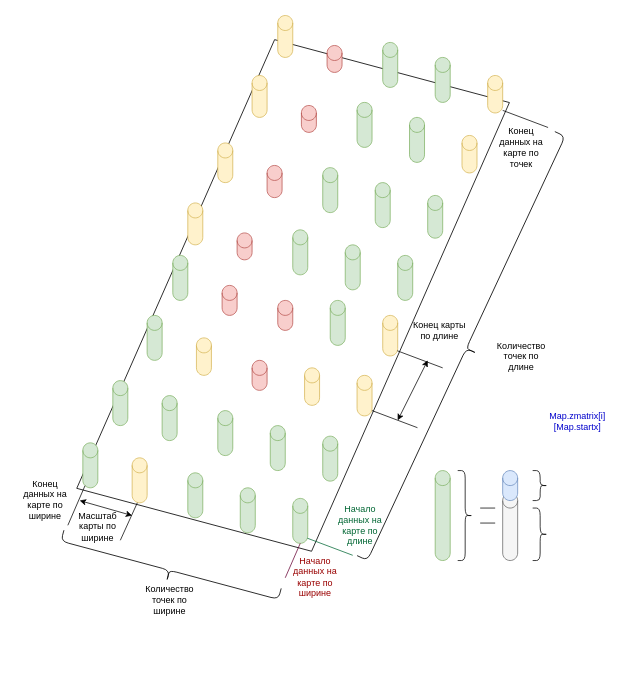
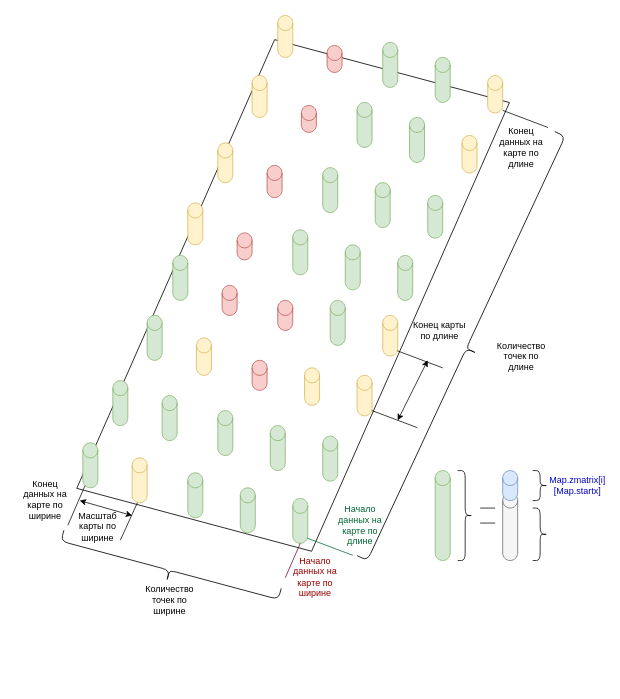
  <mxCell id="0" />
  <mxCell id="1" parent="0" />
  <mxCell id="2" value="" style="shape=parallelogram;perimeter=parallelogramPerimeter;whiteSpace=wrap;html=1;fixedSize=1;size=100;rotation=15;" vertex="1" parent="1"><mxGeometry x="178.32" y="70.2" width="424.24" height="646.41" as="geometry" /></mxCell>
  <mxCell id="3" value="" style="shape=cylinder3;whiteSpace=wrap;html=1;boundedLbl=1;backgroundOutline=1;size=10;fillColor=#d5e8d4;strokeColor=#82b366;" vertex="1" parent="1"><mxGeometry x="110" y="590" width="20" height="60" as="geometry" /></mxCell>
  <mxCell id="4" value="" style="shape=cylinder3;whiteSpace=wrap;html=1;boundedLbl=1;backgroundOutline=1;size=10;fillColor=#fff2cc;strokeColor=#d6b656;" vertex="1" parent="1"><mxGeometry x="175.76" y="610" width="20" height="60" as="geometry" /></mxCell>
  <mxCell id="5" value="" style="shape=cylinder3;whiteSpace=wrap;html=1;boundedLbl=1;backgroundOutline=1;size=10;fillColor=#d5e8d4;strokeColor=#82b366;" vertex="1" parent="1"><mxGeometry x="250" y="630" width="20" height="60" as="geometry" /></mxCell>
  <mxCell id="6" value="" style="shape=cylinder3;whiteSpace=wrap;html=1;boundedLbl=1;backgroundOutline=1;size=10;fillColor=#d5e8d4;strokeColor=#82b366;" vertex="1" parent="1"><mxGeometry x="320" y="650" width="20" height="60" as="geometry" /></mxCell>
  <mxCell id="7" value="" style="shape=cylinder3;whiteSpace=wrap;html=1;boundedLbl=1;backgroundOutline=1;size=10;fillColor=#d5e8d4;strokeColor=#82b366;" vertex="1" parent="1"><mxGeometry x="390" y="664.09" width="20" height="60" as="geometry" /></mxCell>
  <mxCell id="8" value="" style="shape=cylinder3;whiteSpace=wrap;html=1;boundedLbl=1;backgroundOutline=1;size=10;fillColor=#d5e8d4;strokeColor=#82b366;" vertex="1" parent="1"><mxGeometry x="150" y="507" width="20" height="60" as="geometry" /></mxCell>
  <mxCell id="9" value="" style="shape=cylinder3;whiteSpace=wrap;html=1;boundedLbl=1;backgroundOutline=1;size=10;fillColor=#d5e8d4;strokeColor=#82b366;" vertex="1" parent="1"><mxGeometry x="215.76" y="527" width="20" height="60" as="geometry" /></mxCell>
  <mxCell id="10" value="" style="shape=cylinder3;whiteSpace=wrap;html=1;boundedLbl=1;backgroundOutline=1;size=10;fillColor=#d5e8d4;strokeColor=#82b366;" vertex="1" parent="1"><mxGeometry x="290" y="547" width="20" height="60" as="geometry" /></mxCell>
  <mxCell id="11" value="" style="shape=cylinder3;whiteSpace=wrap;html=1;boundedLbl=1;backgroundOutline=1;size=10;fillColor=#d5e8d4;strokeColor=#82b366;" vertex="1" parent="1"><mxGeometry x="360" y="567" width="20" height="60" as="geometry" /></mxCell>
  <mxCell id="12" value="" style="shape=cylinder3;whiteSpace=wrap;html=1;boundedLbl=1;backgroundOutline=1;size=10;fillColor=#d5e8d4;strokeColor=#82b366;" vertex="1" parent="1"><mxGeometry x="430" y="581.09" width="20" height="60" as="geometry" /></mxCell>
  <mxCell id="13" value="" style="shape=cylinder3;whiteSpace=wrap;html=1;boundedLbl=1;backgroundOutline=1;size=10;fillColor=#d5e8d4;strokeColor=#82b366;" vertex="1" parent="1"><mxGeometry x="195.76" y="420" width="20" height="60" as="geometry" /></mxCell>
  <mxCell id="14" value="" style="shape=cylinder3;whiteSpace=wrap;html=1;boundedLbl=1;backgroundOutline=1;size=10;fillColor=#fff2cc;strokeColor=#d6b656;" vertex="1" parent="1"><mxGeometry x="261.52" y="450" width="20" height="50" as="geometry" /></mxCell>
  <mxCell id="15" value="" style="shape=cylinder3;whiteSpace=wrap;html=1;boundedLbl=1;backgroundOutline=1;size=10;fillColor=#f8cecc;strokeColor=#b85450;" vertex="1" parent="1"><mxGeometry x="335.76" y="480" width="20" height="40" as="geometry" /></mxCell>
  <mxCell id="16" value="" style="shape=cylinder3;whiteSpace=wrap;html=1;boundedLbl=1;backgroundOutline=1;size=10;fillColor=#fff2cc;strokeColor=#d6b656;" vertex="1" parent="1"><mxGeometry x="405.76" y="490" width="20" height="50" as="geometry" /></mxCell>
  <mxCell id="17" value="" style="shape=cylinder3;whiteSpace=wrap;html=1;boundedLbl=1;backgroundOutline=1;size=10;fillColor=#fff2cc;strokeColor=#d6b656;" vertex="1" parent="1"><mxGeometry x="475.76" y="500" width="20" height="54.09" as="geometry" /></mxCell>
  <mxCell id="18" value="" style="shape=cylinder3;whiteSpace=wrap;html=1;boundedLbl=1;backgroundOutline=1;size=10;fillColor=#d5e8d4;strokeColor=#82b366;" vertex="1" parent="1"><mxGeometry x="230" y="340" width="20" height="60" as="geometry" /></mxCell>
  <mxCell id="19" value="" style="shape=cylinder3;whiteSpace=wrap;html=1;boundedLbl=1;backgroundOutline=1;size=10;fillColor=#f8cecc;strokeColor=#b85450;" vertex="1" parent="1"><mxGeometry x="295.76" y="380" width="20" height="40" as="geometry" /></mxCell>
  <mxCell id="20" value="" style="shape=cylinder3;whiteSpace=wrap;html=1;boundedLbl=1;backgroundOutline=1;size=10;fillColor=#f8cecc;strokeColor=#b85450;" vertex="1" parent="1"><mxGeometry x="370" y="400" width="20" height="40" as="geometry" /></mxCell>
  <mxCell id="21" value="" style="shape=cylinder3;whiteSpace=wrap;html=1;boundedLbl=1;backgroundOutline=1;size=10;fillColor=#d5e8d4;strokeColor=#82b366;" vertex="1" parent="1"><mxGeometry x="440" y="400" width="20" height="60" as="geometry" /></mxCell>
  <mxCell id="22" value="" style="shape=cylinder3;whiteSpace=wrap;html=1;boundedLbl=1;backgroundOutline=1;size=10;fillColor=#fff2cc;strokeColor=#d6b656;" vertex="1" parent="1"><mxGeometry x="510" y="420" width="20" height="54.09" as="geometry" /></mxCell>
  <mxCell id="23" value="" style="shape=cylinder3;whiteSpace=wrap;html=1;boundedLbl=1;backgroundOutline=1;size=10;fillColor=#fff2cc;strokeColor=#d6b656;" vertex="1" parent="1"><mxGeometry x="250" y="270" width="20" height="55.91" as="geometry" /></mxCell>
  <mxCell id="24" value="" style="shape=cylinder3;whiteSpace=wrap;html=1;boundedLbl=1;backgroundOutline=1;size=10;fillColor=#f8cecc;strokeColor=#b85450;" vertex="1" parent="1"><mxGeometry x="315.76" y="310" width="20" height="35.91" as="geometry" /></mxCell>
  <mxCell id="25" value="" style="shape=cylinder3;whiteSpace=wrap;html=1;boundedLbl=1;backgroundOutline=1;size=10;fillColor=#d5e8d4;strokeColor=#82b366;" vertex="1" parent="1"><mxGeometry x="390" y="305.91" width="20" height="60" as="geometry" /></mxCell>
  <mxCell id="26" value="" style="shape=cylinder3;whiteSpace=wrap;html=1;boundedLbl=1;backgroundOutline=1;size=10;fillColor=#d5e8d4;strokeColor=#82b366;" vertex="1" parent="1"><mxGeometry x="460" y="325.91" width="20" height="60" as="geometry" /></mxCell>
  <mxCell id="27" value="" style="shape=cylinder3;whiteSpace=wrap;html=1;boundedLbl=1;backgroundOutline=1;size=10;fillColor=#d5e8d4;strokeColor=#82b366;" vertex="1" parent="1"><mxGeometry x="530" y="340" width="20" height="60" as="geometry" /></mxCell>
  <mxCell id="28" value="" style="shape=cylinder3;whiteSpace=wrap;html=1;boundedLbl=1;backgroundOutline=1;size=10;fillColor=#fff2cc;strokeColor=#d6b656;" vertex="1" parent="1"><mxGeometry x="290" y="190" width="20" height="52.91" as="geometry" /></mxCell>
  <mxCell id="29" value="" style="shape=cylinder3;whiteSpace=wrap;html=1;boundedLbl=1;backgroundOutline=1;size=10;fillColor=#f8cecc;strokeColor=#b85450;" vertex="1" parent="1"><mxGeometry x="355.76" y="220" width="20" height="42.91" as="geometry" /></mxCell>
  <mxCell id="30" value="" style="shape=cylinder3;whiteSpace=wrap;html=1;boundedLbl=1;backgroundOutline=1;size=10;fillColor=#d5e8d4;strokeColor=#82b366;" vertex="1" parent="1"><mxGeometry x="430" y="222.91" width="20" height="60" as="geometry" /></mxCell>
  <mxCell id="31" value="" style="shape=cylinder3;whiteSpace=wrap;html=1;boundedLbl=1;backgroundOutline=1;size=10;fillColor=#d5e8d4;strokeColor=#82b366;" vertex="1" parent="1"><mxGeometry x="500" y="242.91" width="20" height="60" as="geometry" /></mxCell>
  <mxCell id="32" value="" style="shape=cylinder3;whiteSpace=wrap;html=1;boundedLbl=1;backgroundOutline=1;size=10;fillColor=#d5e8d4;strokeColor=#82b366;" vertex="1" parent="1"><mxGeometry x="570" y="260" width="20" height="57" as="geometry" /></mxCell>
  <mxCell id="33" value="" style="shape=cylinder3;whiteSpace=wrap;html=1;boundedLbl=1;backgroundOutline=1;size=10;fillColor=#fff2cc;strokeColor=#d6b656;" vertex="1" parent="1"><mxGeometry x="335.76" y="100" width="20" height="55.91" as="geometry" /></mxCell>
  <mxCell id="34" value="" style="shape=cylinder3;whiteSpace=wrap;html=1;boundedLbl=1;backgroundOutline=1;size=10;fillColor=#f8cecc;strokeColor=#b85450;" vertex="1" parent="1"><mxGeometry x="401.52" y="140" width="20" height="35.91" as="geometry" /></mxCell>
  <mxCell id="35" value="" style="shape=cylinder3;whiteSpace=wrap;html=1;boundedLbl=1;backgroundOutline=1;size=10;fillColor=#d5e8d4;strokeColor=#82b366;" vertex="1" parent="1"><mxGeometry x="475.76" y="135.91" width="20" height="60" as="geometry" /></mxCell>
  <mxCell id="36" value="" style="shape=cylinder3;whiteSpace=wrap;html=1;boundedLbl=1;backgroundOutline=1;size=10;fillColor=#d5e8d4;strokeColor=#82b366;" vertex="1" parent="1"><mxGeometry x="545.76" y="155.91" width="20" height="60" as="geometry" /></mxCell>
  <mxCell id="37" value="" style="shape=cylinder3;whiteSpace=wrap;html=1;boundedLbl=1;backgroundOutline=1;size=10;fillColor=#fff2cc;strokeColor=#d6b656;" vertex="1" parent="1"><mxGeometry x="615.76" y="180" width="20" height="50" as="geometry" /></mxCell>
  <mxCell id="38" value="" style="shape=cylinder3;whiteSpace=wrap;html=1;boundedLbl=1;backgroundOutline=1;size=10;fillColor=#fff2cc;strokeColor=#d6b656;" vertex="1" parent="1"><mxGeometry x="370" y="20" width="20" height="55.91" as="geometry" /></mxCell>
  <mxCell id="39" value="" style="shape=cylinder3;whiteSpace=wrap;html=1;boundedLbl=1;backgroundOutline=1;size=10;fillColor=#f8cecc;strokeColor=#b85450;" vertex="1" parent="1"><mxGeometry x="435.76" y="60" width="20" height="35.91" as="geometry" /></mxCell>
  <mxCell id="40" value="" style="shape=cylinder3;whiteSpace=wrap;html=1;boundedLbl=1;backgroundOutline=1;size=10;fillColor=#d5e8d4;strokeColor=#82b366;" vertex="1" parent="1"><mxGeometry x="510" y="55.91" width="20" height="60" as="geometry" /></mxCell>
  <mxCell id="41" value="" style="shape=cylinder3;whiteSpace=wrap;html=1;boundedLbl=1;backgroundOutline=1;size=10;fillColor=#d5e8d4;strokeColor=#82b366;" vertex="1" parent="1"><mxGeometry x="580" y="75.91" width="20" height="60" as="geometry" /></mxCell>
  <mxCell id="42" value="" style="shape=cylinder3;whiteSpace=wrap;html=1;boundedLbl=1;backgroundOutline=1;size=10;fillColor=#fff2cc;strokeColor=#d6b656;" vertex="1" parent="1"><mxGeometry x="650" y="100" width="20" height="50" as="geometry" /></mxCell>
  <mxCell id="43" value="" style="endArrow=classic;startArrow=classic;html=1;" edge="1" parent="1"><mxGeometry width="50" height="50" relative="1" as="geometry"><mxPoint x="105.76" y="667" as="sourcePoint" /><mxPoint x="175.76" y="687" as="targetPoint" /></mxGeometry></mxCell>
  <mxCell id="44" value="" style="endArrow=none;html=1;entryX=0.145;entryY=1;entryDx=0;entryDy=-2.9;entryPerimeter=0;" edge="1" parent="1" target="3"><mxGeometry width="50" height="50" relative="1" as="geometry"><mxPoint x="90" y="700" as="sourcePoint" /><mxPoint x="410" y="610" as="targetPoint" /></mxGeometry></mxCell>
  <mxCell id="45" value="" style="endArrow=none;html=1;entryX=0.345;entryY=1;entryDx=0;entryDy=0;entryPerimeter=0;" edge="1" parent="1" target="4"><mxGeometry width="50" height="50" relative="1" as="geometry"><mxPoint x="160" y="720" as="sourcePoint" /><mxPoint x="410" y="610" as="targetPoint" /></mxGeometry></mxCell>
  <mxCell id="46" value="" style="shape=curlyBracket;whiteSpace=wrap;html=1;rounded=1;rotation=-75;size=0.5;" vertex="1" parent="1"><mxGeometry x="210.59" y="610" width="30.34" height="300" as="geometry" /></mxCell>
  <mxCell id="47" value="" style="endArrow=none;html=1;entryX=0.5;entryY=1;entryDx=0;entryDy=0;entryPerimeter=0;strokeColor=#660033;" edge="1" parent="1" target="7"><mxGeometry width="50" height="50" relative="1" as="geometry"><mxPoint x="380" y="770" as="sourcePoint" /><mxPoint x="182.66" y="670" as="targetPoint" /></mxGeometry></mxCell>
  <mxCell id="48" value="" style="shape=curlyBracket;whiteSpace=wrap;html=1;rounded=1;rotation=-155;size=0.5;" vertex="1" parent="1"><mxGeometry x="606.28" y="152.01" width="30.34" height="624.09" as="geometry" /></mxCell>
  <mxCell id="49" value="" style="endArrow=classic;startArrow=classic;html=1;" edge="1" parent="1"><mxGeometry width="50" height="50" relative="1" as="geometry"><mxPoint x="530" y="560" as="sourcePoint" /><mxPoint x="570" y="480" as="targetPoint" /></mxGeometry></mxCell>
  <mxCell id="50" value="" style="endArrow=none;html=1;exitX=0.971;exitY=0.885;exitDx=0;exitDy=0;exitPerimeter=0;strokeColor=#006633;" edge="1" parent="1" source="7"><mxGeometry width="50" height="50" relative="1" as="geometry"><mxPoint x="420" y="790" as="sourcePoint" /><mxPoint x="470" y="740" as="targetPoint" /></mxGeometry></mxCell>
  <mxCell id="51" value="" style="endArrow=none;html=1;exitX=0.971;exitY=0.885;exitDx=0;exitDy=0;exitPerimeter=0;" edge="1" parent="1"><mxGeometry width="50" height="50" relative="1" as="geometry"><mxPoint x="495.76" y="547" as="sourcePoint" /><mxPoint x="556.34" y="569.81" as="targetPoint" /></mxGeometry></mxCell>
  <mxCell id="52" value="" style="endArrow=none;html=1;exitX=0.971;exitY=0.885;exitDx=0;exitDy=0;exitPerimeter=0;" edge="1" parent="1"><mxGeometry width="50" height="50" relative="1" as="geometry"><mxPoint x="529.42" y="467.19" as="sourcePoint" /><mxPoint x="590" y="490" as="targetPoint" /></mxGeometry></mxCell>
  <mxCell id="53" value="" style="endArrow=none;html=1;exitX=0.971;exitY=0.885;exitDx=0;exitDy=0;exitPerimeter=0;" edge="1" parent="1"><mxGeometry width="50" height="50" relative="1" as="geometry"><mxPoint x="670" y="146.55" as="sourcePoint" /><mxPoint x="730.58" y="169.36" as="targetPoint" /></mxGeometry></mxCell>
  <mxCell id="54" value="" style="shape=cylinder3;whiteSpace=wrap;html=1;boundedLbl=1;backgroundOutline=1;size=10;fillColor=#d5e8d4;strokeColor=#82b366;" vertex="1" parent="1"><mxGeometry x="580" y="627" width="20" height="120" as="geometry" /></mxCell>
  <mxCell id="55" value="" style="endArrow=none;html=1;" edge="1" parent="1"><mxGeometry width="50" height="50" relative="1" as="geometry"><mxPoint x="640" y="677" as="sourcePoint" /><mxPoint x="660" y="677" as="targetPoint" /><Array as="points"><mxPoint x="660" y="677" /></Array></mxGeometry></mxCell>
  <mxCell id="56" value="" style="endArrow=none;html=1;" edge="1" parent="1"><mxGeometry width="50" height="50" relative="1" as="geometry"><mxPoint x="640" y="697" as="sourcePoint" /><mxPoint x="660" y="697" as="targetPoint" /></mxGeometry></mxCell>
  <mxCell id="57" value="" style="shape=cylinder3;whiteSpace=wrap;html=1;boundedLbl=1;backgroundOutline=1;size=10;fillColor=#f5f5f5;strokeColor=#666666;fontColor=#333333;" vertex="1" parent="1"><mxGeometry x="670" y="657" width="20" height="90" as="geometry" /></mxCell>
  <mxCell id="58" value="" style="shape=cylinder3;whiteSpace=wrap;html=1;boundedLbl=1;backgroundOutline=1;size=10;fillColor=#dae8fc;strokeColor=#6c8ebf;fontColor=#0000CC;" vertex="1" parent="1"><mxGeometry x="670" y="627" width="20" height="40" as="geometry" /></mxCell>
  <mxCell id="59" value="" style="shape=curlyBracket;whiteSpace=wrap;html=1;rounded=1;flipH=1;" vertex="1" parent="1"><mxGeometry x="610" y="627" width="20" height="120" as="geometry" /></mxCell>
  <mxCell id="60" value="" style="shape=curlyBracket;whiteSpace=wrap;html=1;rounded=1;flipH=1;" vertex="1" parent="1"><mxGeometry x="710" y="677" width="20" height="70" as="geometry" /></mxCell>
  <mxCell id="61" value="" style="shape=curlyBracket;whiteSpace=wrap;html=1;rounded=1;flipH=1;" vertex="1" parent="1"><mxGeometry x="710" y="627" width="20" height="40" as="geometry" /></mxCell>
  <mxCell id="62" value="Количество точек по длине" style="text;html=1;strokeColor=none;fillColor=none;align=center;verticalAlign=middle;whiteSpace=wrap;rounded=0;" vertex="1" parent="1"><mxGeometry x="660" y="465" width="70" height="20" as="geometry" /></mxCell>
  <mxCell id="63" value="Количество точек по ширине" style="text;html=1;strokeColor=none;fillColor=none;align=center;verticalAlign=middle;whiteSpace=wrap;rounded=0;" vertex="1" parent="1"><mxGeometry x="185.76" y="790" width="80" height="20" as="geometry" /></mxCell>
  <mxCell id="64" value="Масштаб карты по ширине" style="text;html=1;strokeColor=none;fillColor=none;align=center;verticalAlign=middle;whiteSpace=wrap;rounded=0;" vertex="1" parent="1"><mxGeometry x="90" y="690" width="80" height="24" as="geometry" /></mxCell>
- <mxCell id="65" value="Map.zmatrix[i][Map.startx]" style="text;html=1;strokeColor=none;fillColor=none;align=center;verticalAlign=middle;whiteSpace=wrap;rounded=0;fontColor=#0000CC;" vertex="1" parent="1"><mxGeometry x="735" y="552" width="70" height="20" as="geometry" /></mxCell>
+ <mxCell id="65" value="Map.zmatrix[i][Map.startx]" style="text;html=1;strokeColor=none;fillColor=none;align=center;verticalAlign=middle;whiteSpace=wrap;rounded=0;fontColor=#0000CC;" vertex="1" parent="1"><mxGeometry x="735" y="637" width="70" height="20" as="geometry" /></mxCell>
  <mxCell id="66" value="Конец карты по длине" style="text;html=1;strokeColor=none;fillColor=none;align=center;verticalAlign=middle;whiteSpace=wrap;rounded=0;" vertex="1" parent="1"><mxGeometry x="545.76" y="430" width="80" height="20" as="geometry" /></mxCell>
  <mxCell id="67" value="Начало данных на карте по ширине" style="text;html=1;strokeColor=none;fillColor=none;align=center;verticalAlign=middle;whiteSpace=wrap;rounded=0;fontColor=#990000;" vertex="1" parent="1"><mxGeometry x="380" y="740" width="80" height="57" as="geometry" /></mxCell>
  <mxCell id="68" value="Начало данных на карте по длине" style="text;html=1;strokeColor=none;fillColor=none;align=center;verticalAlign=middle;whiteSpace=wrap;rounded=0;fontColor=#006633;" vertex="1" parent="1"><mxGeometry x="440" y="690" width="80" height="20" as="geometry" /></mxCell>
- <mxCell id="69" value="Конец данных на карте по точек" style="text;html=1;strokeColor=none;fillColor=none;align=center;verticalAlign=middle;whiteSpace=wrap;rounded=0;" vertex="1" parent="1"><mxGeometry x="655" y="168.82" width="80" height="54.09" as="geometry" /></mxCell>
+ <mxCell id="69" value="Конец данных на карте по длине" style="text;html=1;strokeColor=none;fillColor=none;align=center;verticalAlign=middle;whiteSpace=wrap;rounded=0;" vertex="1" parent="1"><mxGeometry x="655" y="168.82" width="80" height="54.09" as="geometry" /></mxCell>
  <mxCell id="70" value="Конец данных на карте по ширине" style="text;html=1;strokeColor=none;fillColor=none;align=center;verticalAlign=middle;whiteSpace=wrap;rounded=0;" vertex="1" parent="1"><mxGeometry x="20" y="637" width="80" height="57" as="geometry" /></mxCell>
